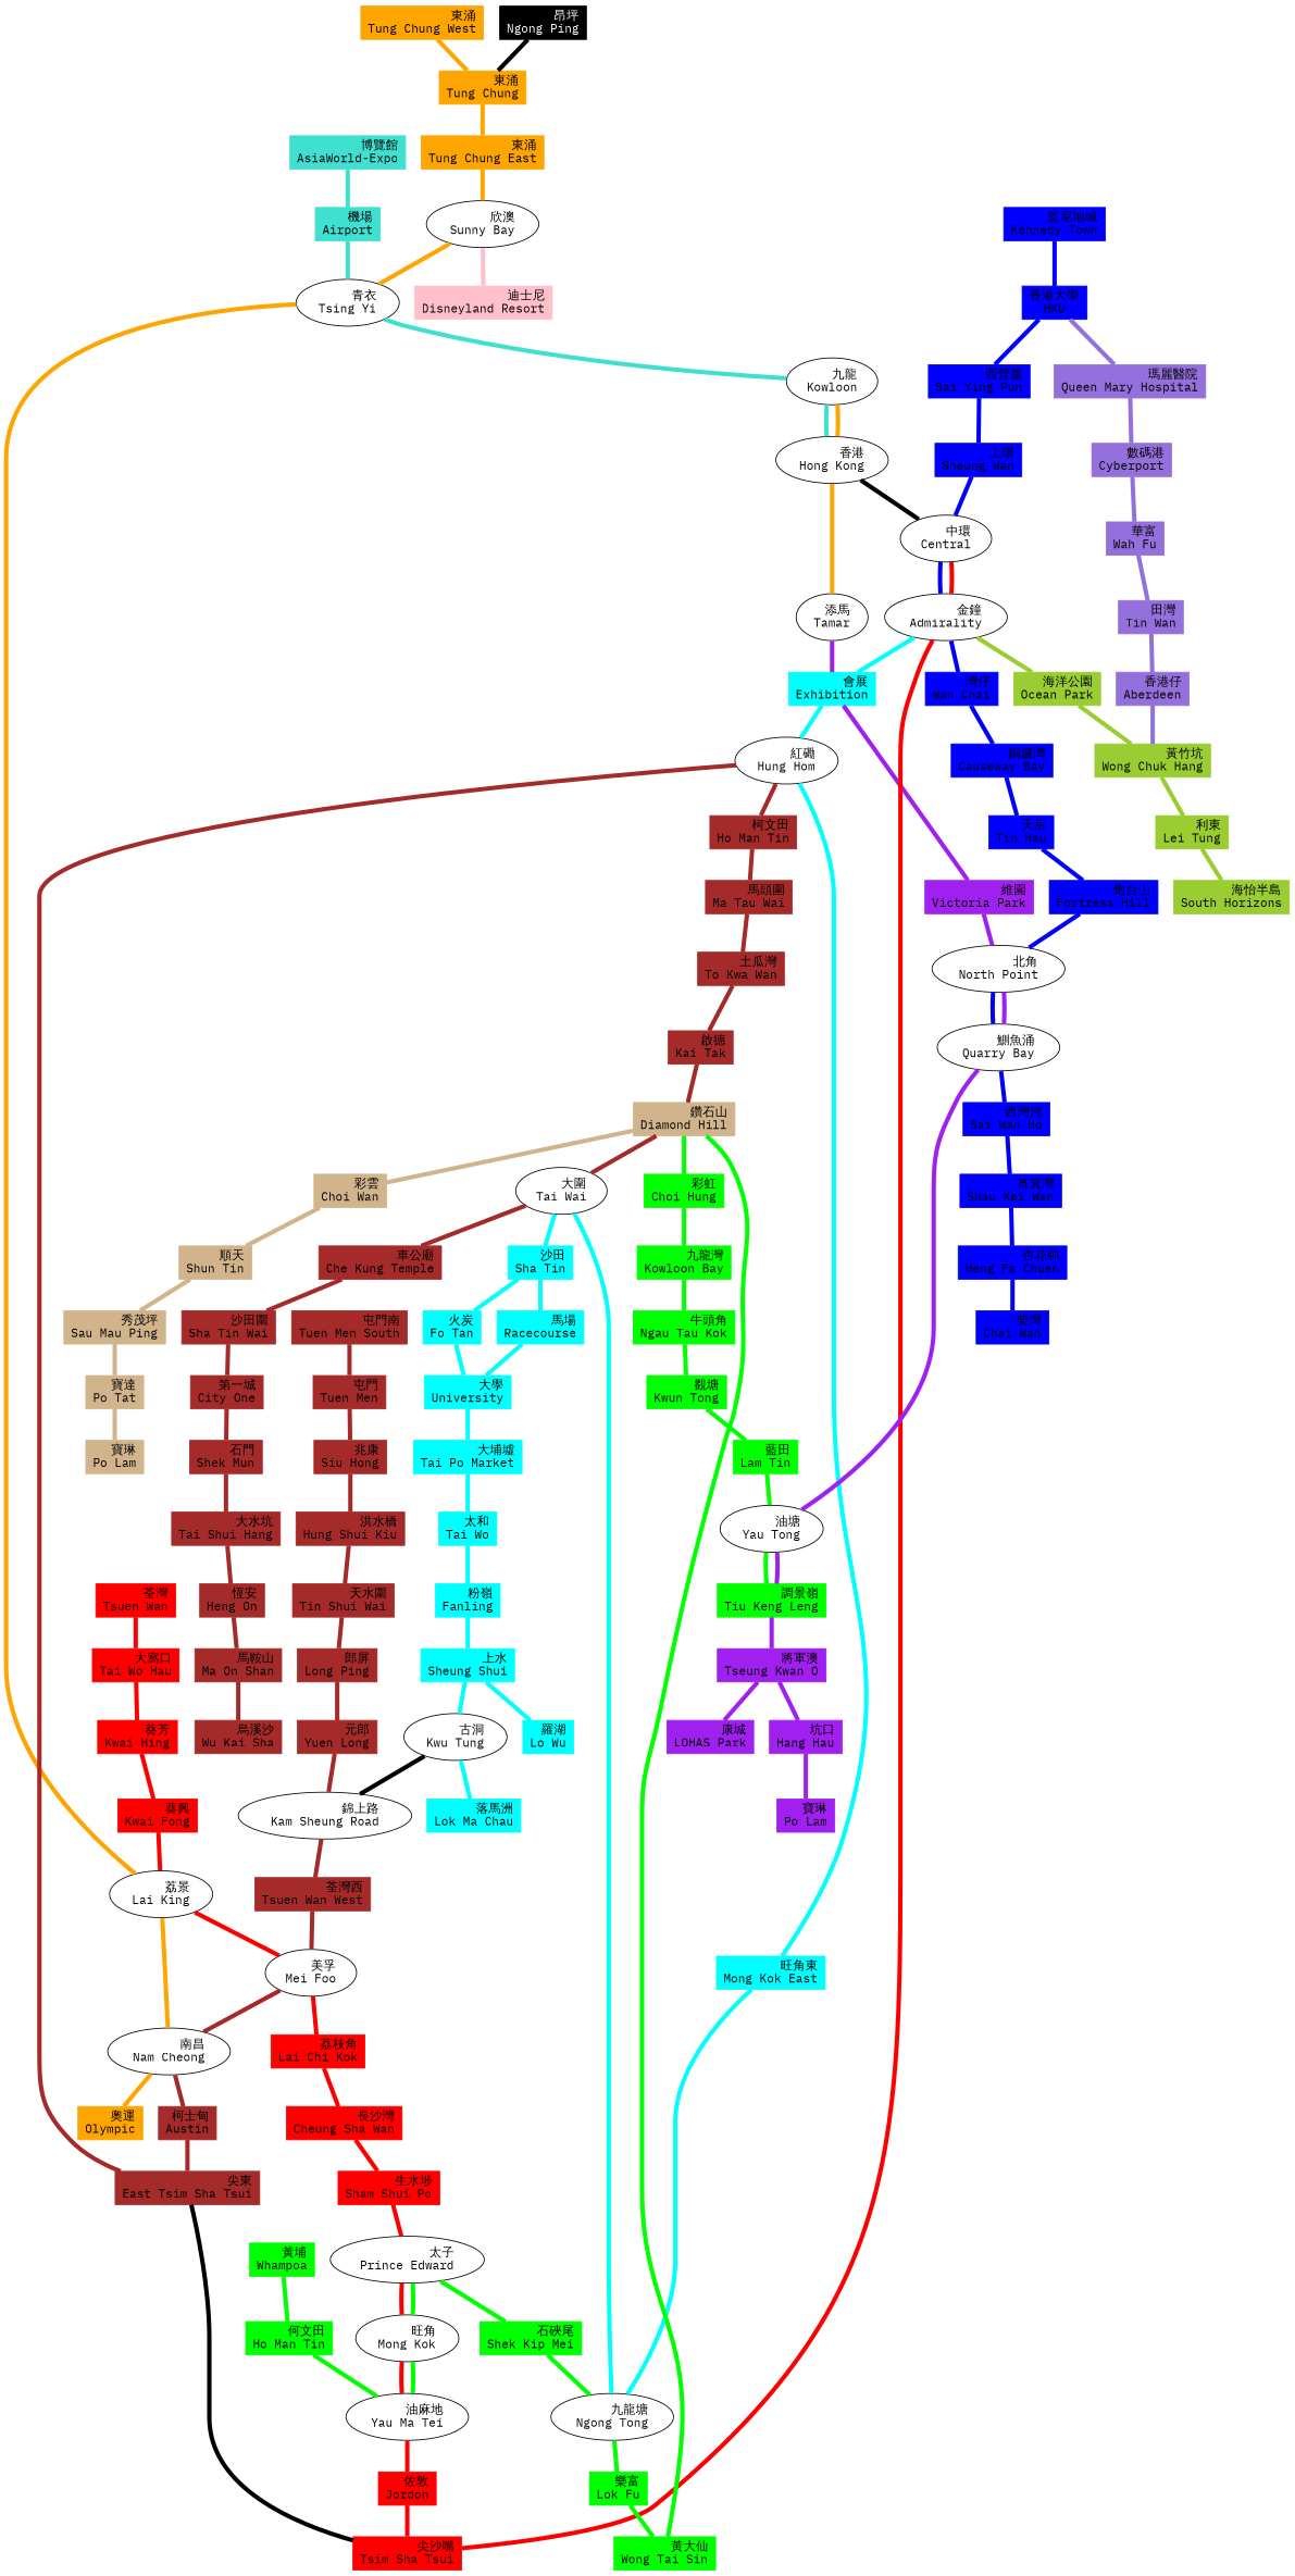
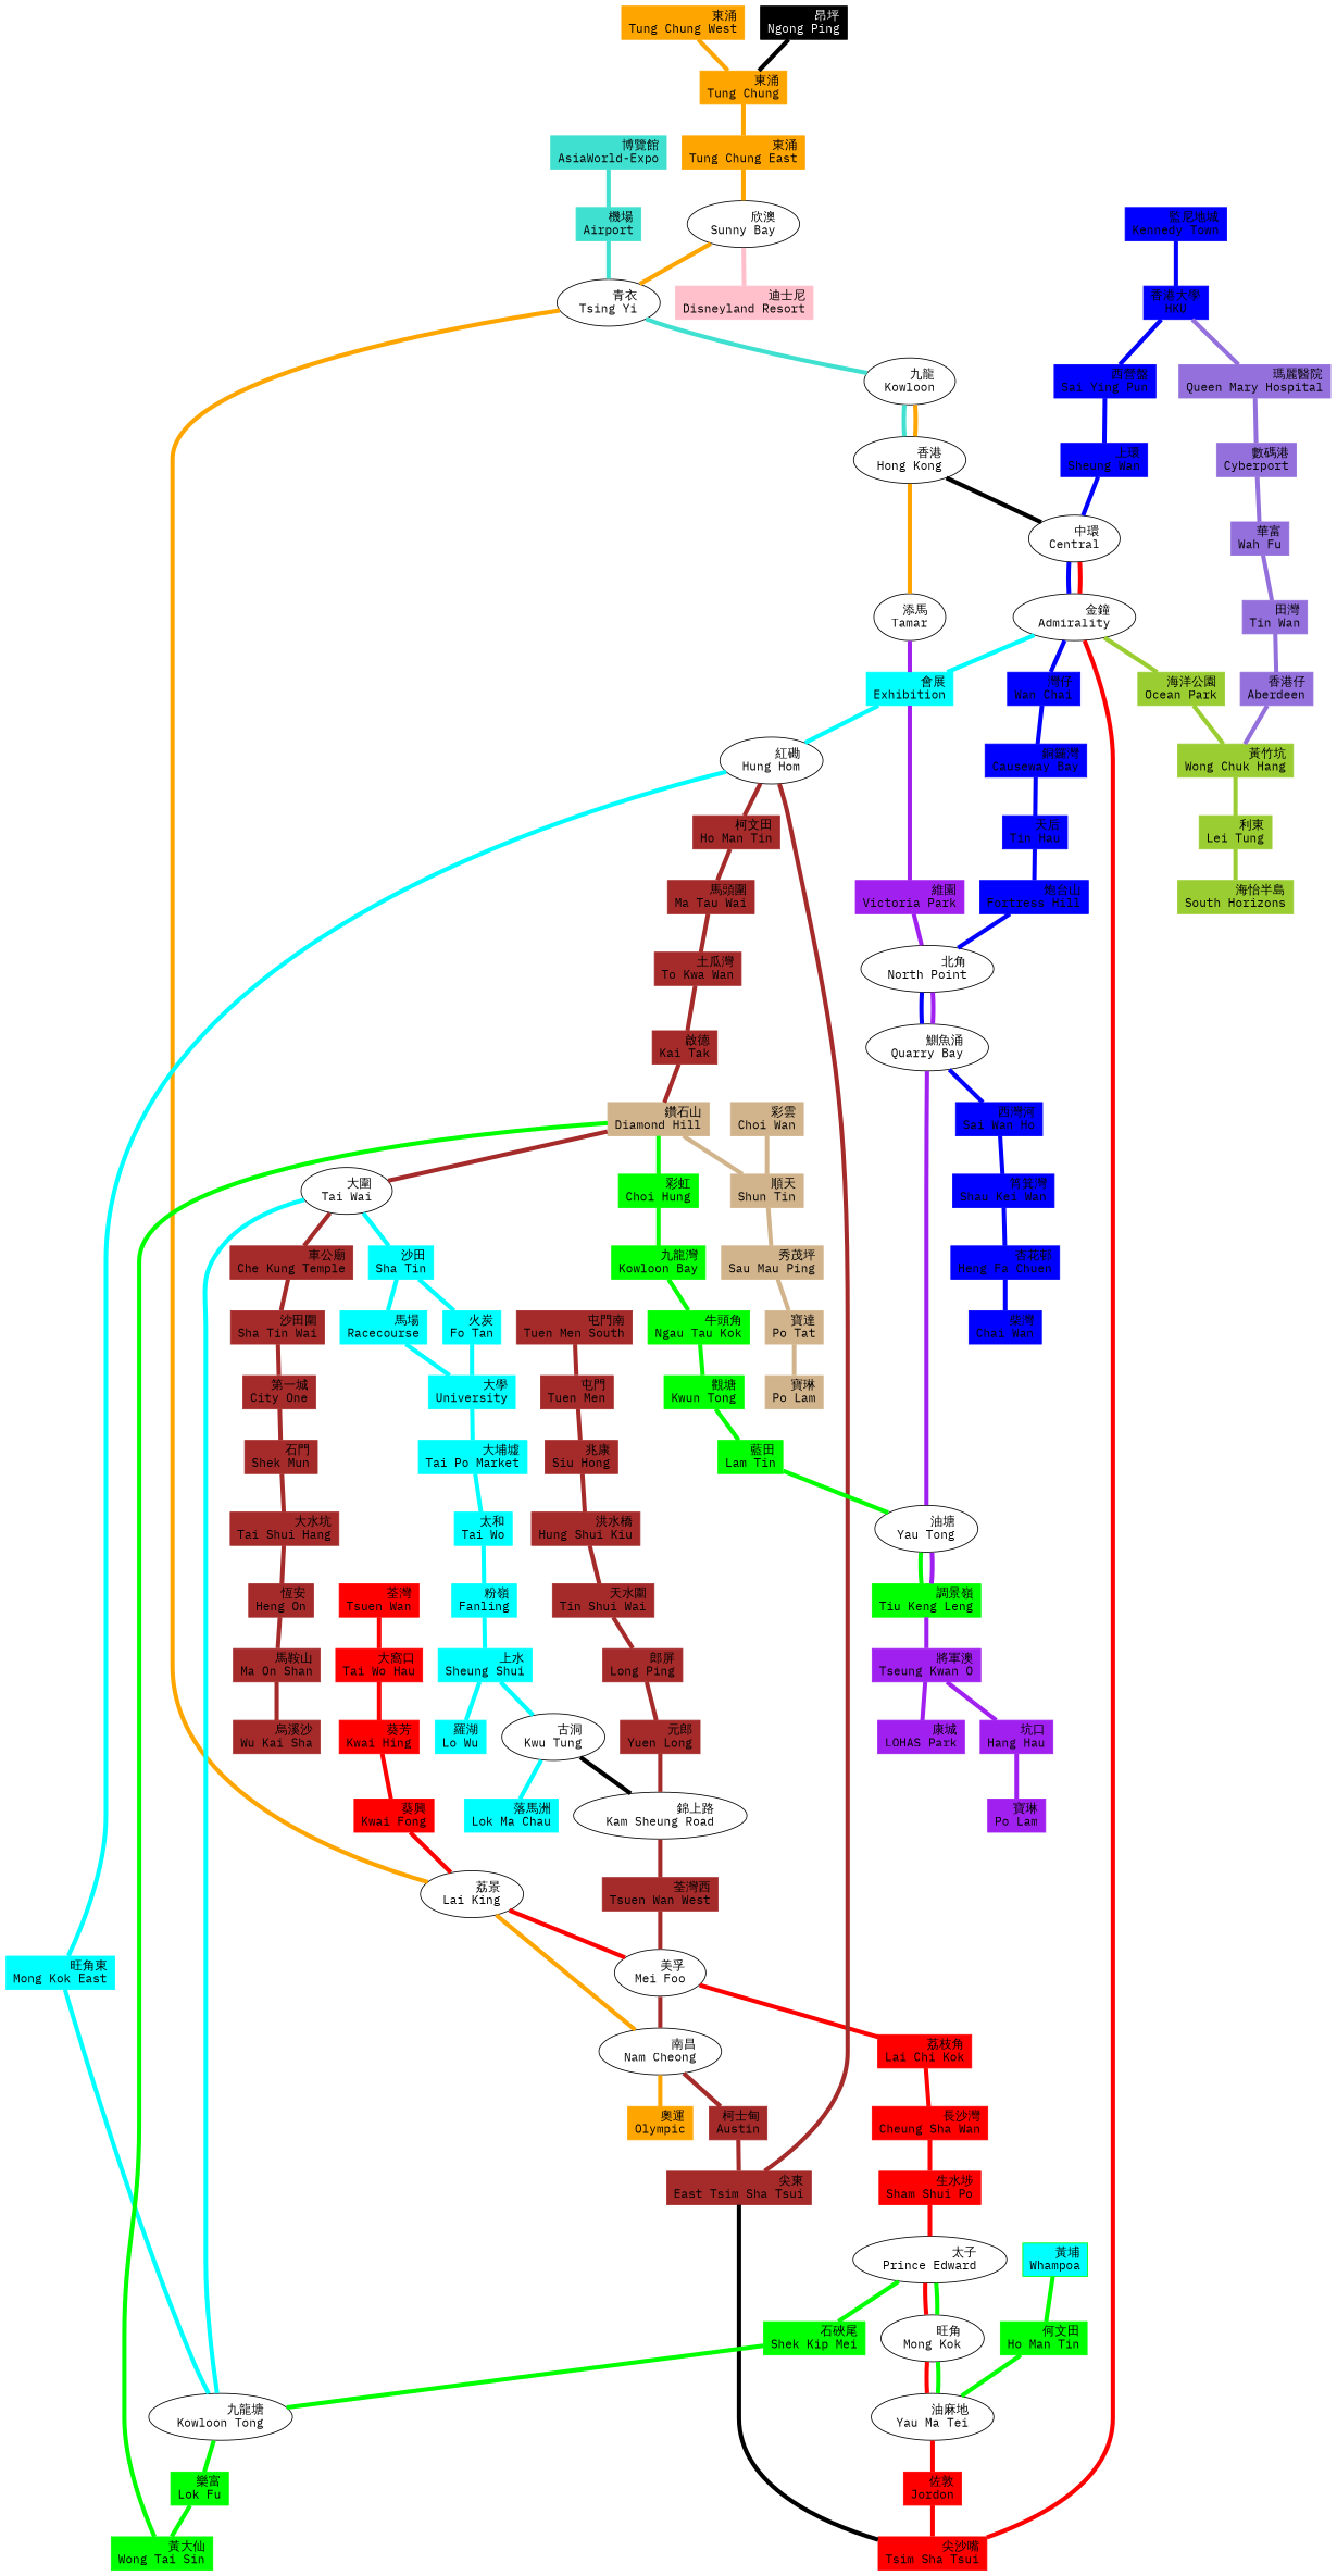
  graph {
    fontname="IBM Plex Mono"
    node [color=black fontcolor=black fontname="IBM Plex Mono" shape=box style=filled]
    edge [color=brown fontname="IBM Plex Mono" penwidth=5]
    n1 [color=turquoise label="博覽館\rAsiaWorld-Expo"]
    n2 [color=turquoise label="機場\rAirport"]
    n3 [fillcolor=white label="青衣\rTsing Yi" shape=ellipse]
    n4 [fillcolor=white label="九龍\rKowloon" shape=ellipse]
    n5 [fillcolor=white label="荔景\rLai King" shape=ellipse]
    n6 [fillcolor=white label="香港\rHong Kong" shape=ellipse]
    n7 [fillcolor=white label="美孚\rMei Foo" shape=ellipse]
    n8 [fillcolor=white label="南昌\rNam Cheong" shape=ellipse]
    n9 [fillcolor=white label="中環\rCentral" shape=ellipse]
    n10 [fillcolor=white label="添馬\rTamar" shape=ellipse]
    n11 [fillcolor=white label="金鐘\rAdmirality" shape=ellipse]
    n12 [color=cyan label="會展\rExhibition"]
    n13 [fillcolor=white label="欣澳\rSunny Bay" shape=ellipse]
    n14 [color=pink label="迪士尼\rDisneyland Resort"]
    n15 [color=tan label="鑽石山\rDiamond Hill"]
    n16 [color=tan label="彩雲\rChoi Wan"]
    n17 [fillcolor=white label="大圍\rTai Wai" shape=ellipse]
    n18 [color=green label="彩虹\rChoi Hung"]
    n19 [color=tan label="順天\rShun Tin"]
    n20 [color=brown label="車公廟\rChe Kung Temple"]
    n21 [color=cyan label="沙田\rSha Tin"]
    n22 [color=green label="九龍灣\rKowloon Bay"]
    n23 [color=tan label="秀茂坪\rSau Mau Ping"]
    n24 [color=tan label="寶達\rPo Tat"]
    n25 [color=tan label="寶琳\rPo Lam"]
    n26 [color=brown label="屯門南\rTuen Men South"]
    n27 [color=brown label="屯門\rTuen Men"]
    n28 [color=brown label="兆康\rSiu Hong"]
    n29 [color=brown label="洪水橋\rHung Shui Kiu"]
    n30 [color=brown label="天水圍\rTin Shui Wai"]
    n31 [color=brown label="郎屏\rLong Ping"]
    n32 [color=brown label="元郎\rYuen Long"]
    n33 [fillcolor=white label="錦上路\rKam Sheung Road" shape=ellipse]
    n34 [color=brown label="荃灣西\rTsuen Wan West"]
    n35 [color=red label="荔枝角\rLai Chi Kok"]
    n36 [color=brown label="柯士甸\rAustin"]
    n37 [color=orange label="奧運\rOlympic"]
    n38 [color=red label="長沙灣\rCheung Sha Wan"]
    n39 [color=brown label="尖東\rEast Tsim Sha Tsui"]
    n40 [fillcolor=white label="紅磡\rHung Hom" shape=ellipse]
    n41 [color=red label="尖沙嘴\rTsim Sha Tsui"]
    n42 [color=brown label="柯文田\rHo Man Tin"]
    n43 [color=cyan label="旺角東\rMong Kok East"]
    n44 [color=brown label="馬頭圍\rMa Tau Wai"]
-   n45 [fillcolor=white label="九龍塘\rNgong Tong" shape=ellipse]
+   n45 [fillcolor=white label="九龍塘\rKowloon Tong" shape=ellipse]
    n46 [color=brown label="土瓜灣\rTo Kwa Wan"]
    n47 [color=brown label="啟德\rKai Tak"]
    n48 [color=brown label="沙田圍\rSha Tin Wai"]
    n49 [color=cyan label="火炭\rFo Tan"]
    n50 [color=cyan label="馬場\rRacecourse"]
    n51 [color=brown label="第一城\rCity One"]
    n52 [color=brown label="石門\rShek Mun"]
    n53 [color=brown label="大水坑\rTai Shui Hang"]
    n54 [color=brown label="恆安\rHeng On"]
    n55 [color=brown label="馬鞍山\rMa On Shan"]
    n56 [color=brown label="烏溪沙\rWu Kai Sha"]
    n57 [color=blue label="監尼地城\rKennedy Town"]
    n58 [color=blue label="香港大學\rHKU"]
    n59 [color=blue label="西營盤\rSai Ying Pun"]
    n60 [color=mediumpurple label="瑪麗醫院\rQueen Mary Hospital"]
    n61 [color=blue label="上環\rSheung Wan"]
    n62 [color=mediumpurple label="數碼港\rCyberport"]
    n63 [color=blue label="灣仔\rWan Chai"]
    n64 [color=yellowgreen label="海洋公園\rOcean Park"]
    n65 [color=blue label="銅鑼灣\rCauseway Bay"]
    n66 [color=purple label="維園\rVictoria Park"]
    n67 [color=yellowgreen label="黃竹坑\rWong Chuk Hang"]
    n68 [color=blue label="天后\rTin Hau"]
    n69 [color=blue label="炮台山\rFortress Hill"]
    n70 [fillcolor=white label="北角\rNorth Point" shape=ellipse]
    n71 [fillcolor=white label="鰂魚涌\rQuarry Bay" shape=ellipse]
    n72 [color=blue label="西灣河\rSai Wan Ho"]
    n73 [fillcolor=white label="油塘\rYau Tong" shape=ellipse]
    n74 [color=blue label="筲箕灣\rShau Kei Wan"]
    n75 [color=green label="調景嶺\rTiu Keng Leng"]
    n76 [color=blue label="杏花邨\rHeng Fa Chuen"]
    n77 [color=blue label="柴灣\rChai Wan"]
-   n78 [color=green label="黃埔\rWhampoa"]
+   n78 [color=green label="黃埔\rWhampoa" fillcolor=cyan]
    n79 [color=green label="何文田\rHo Man Tin"]
    n80 [fillcolor=white label="油麻地\rYau Ma Tei" shape=ellipse]
    n81 [fillcolor=white label="旺角\rMong Kok" shape=ellipse]
    n82 [color=red label="佐敦\rJordon"]
    n83 [fillcolor=white label="太子\rPrince Edward" shape=ellipse]
    n84 [color=green label="石硤尾\rShek Kip Mei"]
    n85 [color=green label="樂富\rLok Fu"]
    n86 [color=green label="黃大仙\rWong Tai Sin"]
    n87 [color=green label="牛頭角\rNgau Tau Kok"]
    n88 [color=green label="觀塘\rKwun Tong"]
    n89 [color=green label="藍田\rLam Tin"]
    n90 [color=purple label="將軍澳\rTseung Kwan O"]
    n91 [color=purple label="坑口\rHang Hau"]
    n92 [color=purple label="康城\rLOHAS Park"]
    n93 [fillcolor=white label="古洞\rKwu Tung" shape=ellipse]
    n94 [color=cyan label="落馬洲\rLok Ma Chau"]
    n95 [color=cyan label="大學\rUniversity"]
    n96 [color=cyan label="大埔墟\rTai Po Market"]
    n97 [color=cyan label="太和\rTai Wo"]
    n98 [color=cyan label="粉嶺\rFanling"]
    n99 [color=cyan label="上水\rSheung Shui"]
    n100 [color=cyan label="羅湖\rLo Wu"]
    n101 [color=yellowgreen label="利東\rLei Tung"]
    n102 [color=yellowgreen label="海怡半島\rSouth Horizons"]
    n103 [color=mediumpurple label="華富\rWah Fu"]
    n104 [color=mediumpurple label="田灣\rTin Wan"]
    n105 [color=mediumpurple label="香港仔\rAberdeen"]
    n106 [color=purple label="寶琳\rPo Lam"]
    n107 [color=red label="荃灣\rTsuen Wan"]
    n108 [color=red label="大窩口\rTai Wo Hau"]
    n109 [color=red label="葵芳\rKwai Hing"]
    n110 [color=red label="葵興\rKwai Fong"]
    n111 [color=red label="生水埗\rSham Shui Po"]
    n112 [color=orange label="東涌\rTung Chung West"]
    n113 [color=orange label="東涌\rTung Chung"]
    n114 [color=orange label="東涌\rTung Chung East"]
    n115 [fontcolor=white label="昂坪\rNgong Ping"]
    n1 -- n2 [color=turquoise]
    n2 -- n3 [color=turquoise]
    n3 -- n4 [color=turquoise]
    n3 -- n5 [color=orange]
    n4 -- n6 [color=turquoise]
    n4 -- n6 [color=orange]
    n5 -- n7 [color=red]
    n5 -- n8 [color=orange]
    n6 -- n9 [color=black]
    n6 -- n10 [color=orange]
    n7 -- n8
    n7 -- n35 [color=red]
    n8 -- n36
    n8 -- n37 [color=orange]
    n9 -- n11 [color=blue]
    n10 -- n12 [color=purple]
    n11 -- n9 [color=red]
    n11 -- n12 [color=cyan]
    n11 -- n63 [color=blue]
    n11 -- n64 [color=yellowgreen]
    n12 -- n40 [color=cyan]
    n12 -- n66 [color=purple]
    n13 -- n3 [color=orange]
    n13 -- n14 [color=pink]
-   n15 -- n16 [color=tan]
+   n15 -- n19 [color=tan]
    n15 -- n17
    n15 -- n18 [color=green]
    n16 -- n19 [color=tan]
    n17 -- n20
    n17 -- n21 [color=cyan]
    n18 -- n22 [color=green]
    n19 -- n23 [color=tan]
    n20 -- n48
    n21 -- n49 [color=cyan]
    n21 -- n50 [color=cyan]
    n22 -- n87 [color=green]
    n23 -- n24 [color=tan]
    n24 -- n25 [color=tan]
    n26 -- n27
    n27 -- n28
    n28 -- n29
    n29 -- n30
    n30 -- n31
    n31 -- n32
    n32 -- n33
    n33 -- n34
    n34 -- n7
    n35 -- n38 [color=red]
    n36 -- n39
    n38 -- n111 [color=red]
    n39 -- n40
    n39 -- n41 [color=black]
    n40 -- n42
    n40 -- n43 [color=cyan]
    n41 -- n11 [color=red]
    n42 -- n44
    n43 -- n45 [color=cyan]
    n44 -- n46
    n45 -- n17 [color=cyan]
    n45 -- n85 [color=green]
    n46 -- n47
    n47 -- n15
    n48 -- n51
    n49 -- n95 [color=cyan]
    n50 -- n95 [color=cyan]
    n51 -- n52
    n52 -- n53
    n53 -- n54
    n54 -- n55
    n55 -- n56
    n57 -- n58 [color=blue]
    n58 -- n59 [color=blue]
    n58 -- n60 [color=mediumpurple]
    n59 -- n61 [color=blue]
    n60 -- n62 [color=mediumpurple]
    n61 -- n9 [color=blue]
    n62 -- n103 [color=mediumpurple]
    n63 -- n65 [color=blue]
    n64 -- n67 [color=yellowgreen]
    n65 -- n68 [color=blue]
    n66 -- n70 [color=purple]
    n67 -- n101 [color=yellowgreen]
    n68 -- n69 [color=blue]
    n69 -- n70 [color=blue]
    n70 -- n71 [color=blue]
    n70 -- n71 [color=purple]
    n71 -- n72 [color=blue]
    n71 -- n73 [color=purple]
    n72 -- n74 [color=blue]
    n73 -- n75 [color=green]
    n73 -- n75 [color=purple]
    n74 -- n76 [color=blue]
    n75 -- n90 [color=purple]
    n76 -- n77 [color=blue]
    n78 -- n79 [color=green]
    n79 -- n80 [color=green]
    n80 -- n81 [color=green]
    n80 -- n82 [color=red]
    n81 -- n80 [color=red]
    n81 -- n83 [color=green]
    n82 -- n41 [color=red]
    n83 -- n81 [color=red]
    n83 -- n84 [color=green]
    n84 -- n45 [color=green]
    n85 -- n86 [color=green]
    n86 -- n15 [color=green]
    n87 -- n88 [color=green]
    n88 -- n89 [color=green]
    n89 -- n73 [color=green]
    n90 -- n91 [color=purple]
    n90 -- n92 [color=purple]
    n91 -- n106 [color=purple]
    n93 -- n33 [color=black]
    n93 -- n94 [color=cyan]
    n95 -- n96 [color=cyan]
    n96 -- n97 [color=cyan]
    n97 -- n98 [color=cyan]
    n98 -- n99 [color=cyan]
    n99 -- n93 [color=cyan]
    n99 -- n100 [color=cyan]
    n101 -- n102 [color=yellowgreen]
    n103 -- n104 [color=mediumpurple]
    n104 -- n105 [color=mediumpurple]
    n105 -- n67 [color=mediumpurple]
    n107 -- n108 [color=red]
    n108 -- n109 [color=red]
    n109 -- n110 [color=red]
    n110 -- n5 [color=red]
    n111 -- n83 [color=red]
    n112 -- n113 [color=orange]
    n113 -- n114 [color=orange]
    n114 -- n13 [color=orange]
    n115 -- n113 [color=black]
  }
